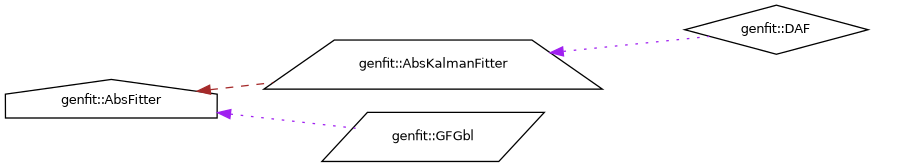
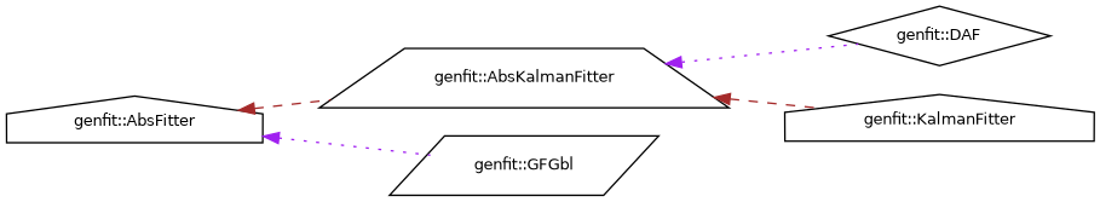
  digraph {
    rankdir=LR
    node [color=black fillcolor=white fontname=Helvetica fontsize=10 shape=house style=filled]
    edge [color=brown dir=back fontname=Helvetica fontsize=10 labelfontname=Helvetica labelfontsize=10 style=dashed]
    n1 [height=0.2 label="genfit::AbsFitter" width=0.4]
    n2 [height=0.2 label="genfit::AbsKalmanFitter" shape=trapezium width=0.4]
    n3 [height=0.2 label="genfit::GFGbl" shape=parallelogram width=0.4]
    n4 [height=0.2 label="genfit::DAF" shape=diamond width=0.4]
+   n5 [height=0.2 label="genfit::KalmanFitter" width=0.4]
    n1 -> n2
    n1 -> n3 [color=purple style=dotted]
    n2 -> n4 [color=purple style=dotted]
+   n2 -> n5
  }
